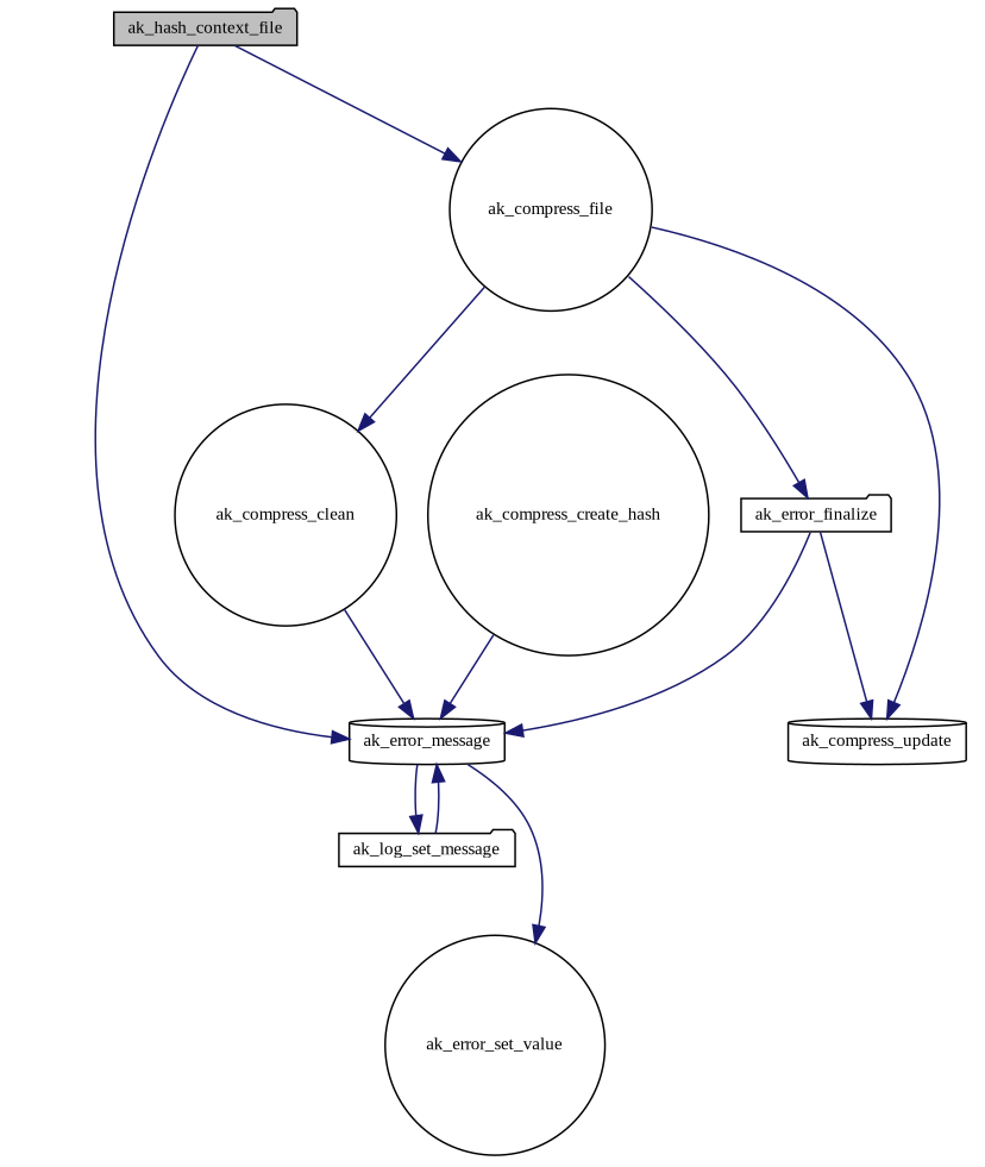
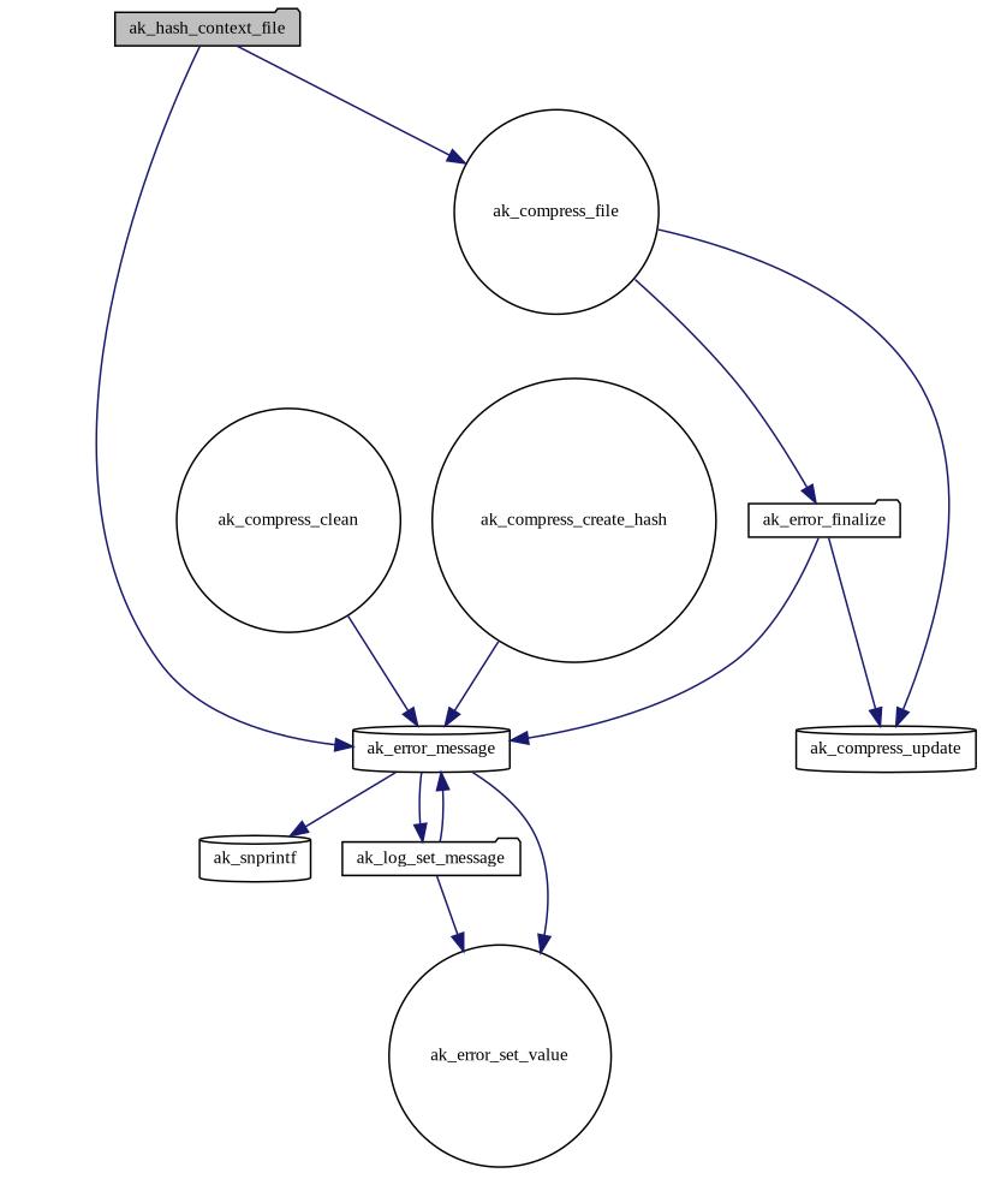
  digraph {
    fontname="Liberation Serif"
    rankdir=TB
    node [color=black fillcolor=white fontname="Liberation Serif" fontsize=10 shape=circle style=filled]
    edge [color=midnightblue fontname="Liberation Serif" fontsize=10 labelfontname=Helvetica labelfontsize=10 style=solid]
    n1 [fillcolor=grey75 fontcolor=black height=0.2 label=ak_hash_context_file shape=folder width=0.4]
    n2 [height=0.2 label=ak_error_message shape=cylinder width=0.4]
    n3 [height=0.2 label=ak_compress_file width=0.4]
+   n4 [height=0.2 label=ak_snprintf shape=cylinder width=0.4]
    n5 [height=0.2 label=ak_log_set_message shape=folder width=0.4]
    n6 [height=0.2 label=ak_error_set_value width=0.4]
    n7 [height=0.2 label=ak_compress_create_hash width=0.4]
    n8 [height=0.2 label=ak_compress_clean width=0.4]
    n9 [height=0.2 label=ak_error_finalize shape=folder width=0.4]
    n10 [height=0.2 label=ak_compress_update shape=cylinder width=0.4]
    n1 -> n2
    n1 -> n3
+   n2 -> n4
    n2 -> n5
    n2 -> n6
-   n3 -> n8
    n3 -> n9
    n3 -> n10
    n5 -> n2
+   n5 -> n6
    n7 -> n2
    n8 -> n2
    n9 -> n2
    n9 -> n10
  }
